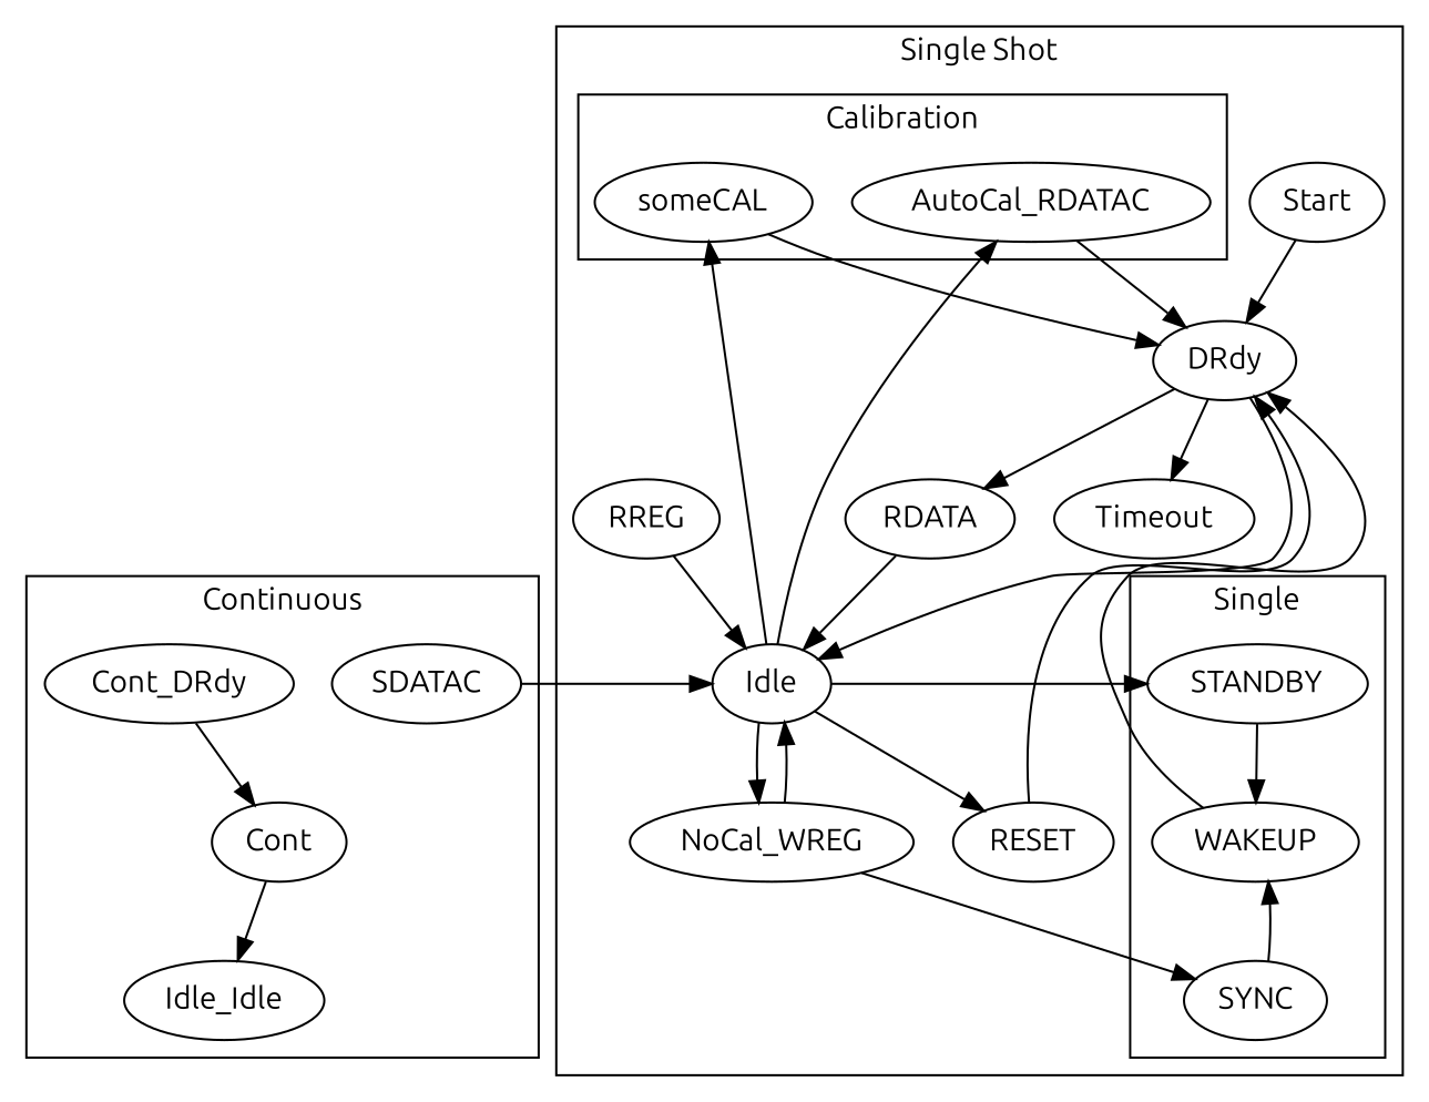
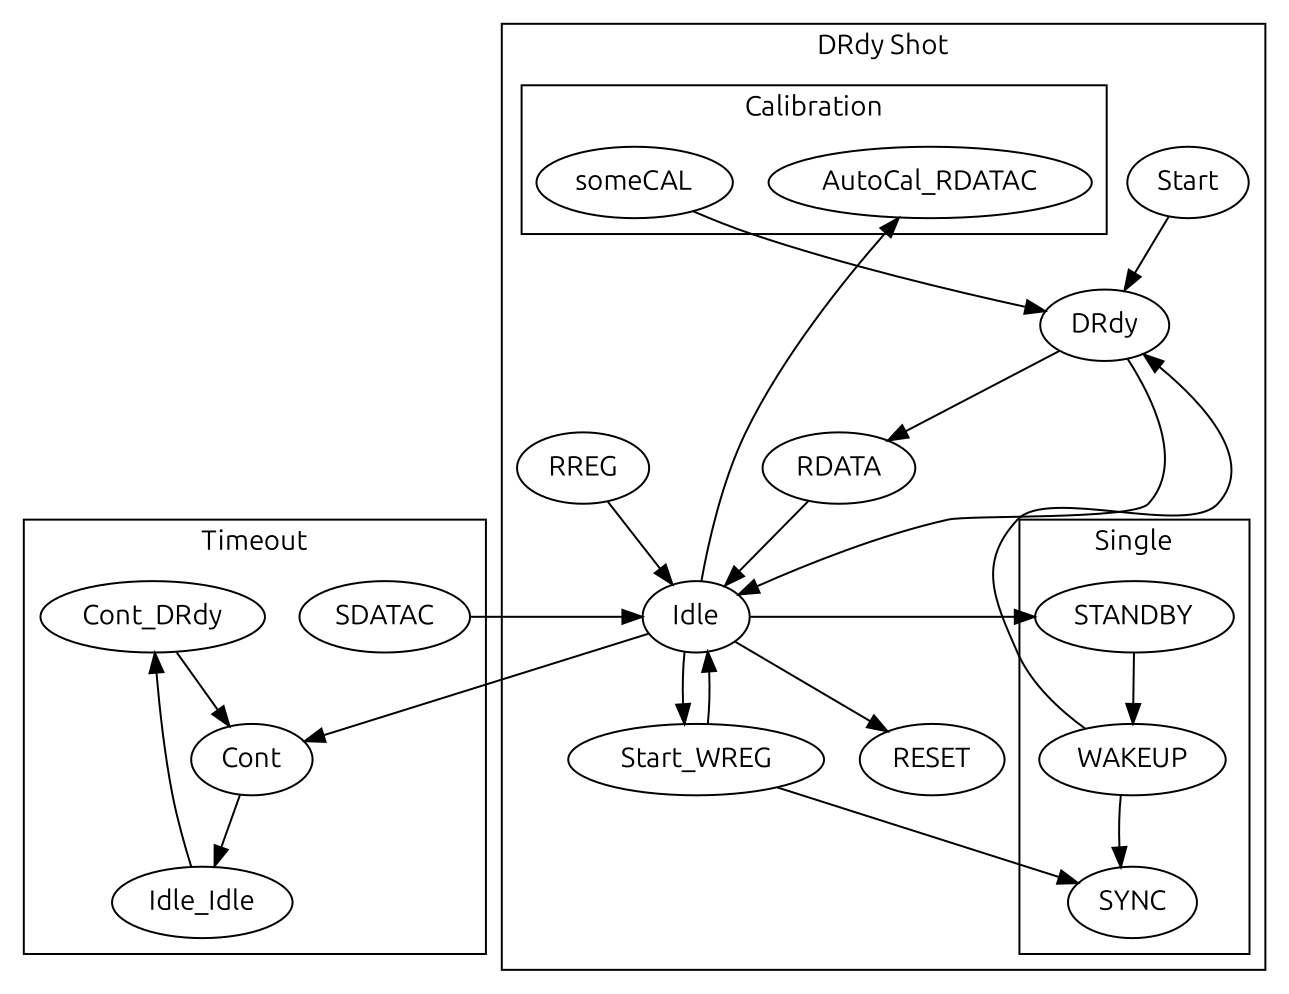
  digraph {
    fontname=Ubuntu
    node [fontname=Ubuntu]
    edge [fontname=Ubuntu]
    STANDBY
    WAKEUP
    SYNC
    someCAL
    n5 [label=AutoCal_RDATAC]
    Start
    DRdy
    Idle
    RDATA
-   Timeout
    RREG
-   NoCal_WREG
+   NoCal_WREG [label=Start_WREG]
    RESET
    Cont_DRdy
    n15 [label=Cont]
    SDATAC
    n17 [label=Idle_Idle]
    subgraph cluster_1 {
-     label="Single Shot"
+     label="DRdy Shot"
      Start
      DRdy
      Idle
      RDATA
-     Timeout
      RREG
      NoCal_WREG
      RESET
      subgraph cluster_2 {
        label=Single
        STANDBY
        WAKEUP
        SYNC
      }
      subgraph cluster_3 {
        label=Calibration
        someCAL
        n5
      }
    }
    subgraph cluster_4 {
-     label=Continuous
+     label=Timeout
      Cont_DRdy
      n15
      SDATAC
      n17
    }
    STANDBY -> WAKEUP
    WAKEUP -> DRdy
-   SYNC -> WAKEUP
+   WAKEUP -> SYNC
    someCAL -> DRdy
-   n5 -> DRdy
    Start -> DRdy
    DRdy -> Idle
    DRdy -> RDATA
-   DRdy -> Timeout
    Idle -> STANDBY
-   Idle -> someCAL
+   Idle -> n15
    Idle -> n5
    Idle -> NoCal_WREG
    Idle -> RESET
    RDATA -> Idle
    RREG -> Idle
    NoCal_WREG -> SYNC
    NoCal_WREG -> Idle
-   RESET -> DRdy
    Cont_DRdy -> n15
    n15 -> n17
    SDATAC -> Idle
+   n17 -> Cont_DRdy
  }
